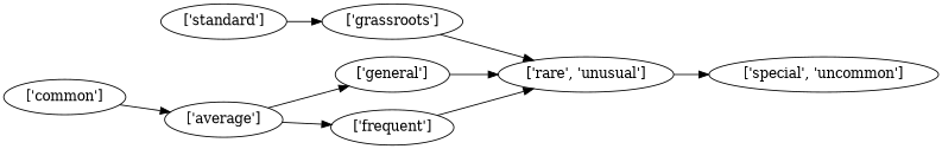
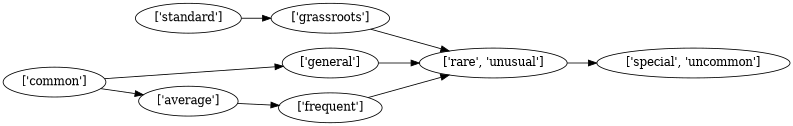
  strict digraph {
    rankdir=LR
    "['general']"
    "['rare', 'unusual']"
    "['grassroots']"
    "['special', 'uncommon']"
    "['common']"
    "['average']"
    "['frequent']"
    "['standard']"
    "['general']" -> "['rare', 'unusual']"
    "['rare', 'unusual']" -> "['special', 'uncommon']"
    "['grassroots']" -> "['rare', 'unusual']"
    "['common']" -> "['average']"
-   "['average']" -> "['general']"
+   "['common']" -> "['general']"
    "['average']" -> "['frequent']"
    "['frequent']" -> "['rare', 'unusual']"
    "['standard']" -> "['grassroots']"
  }
